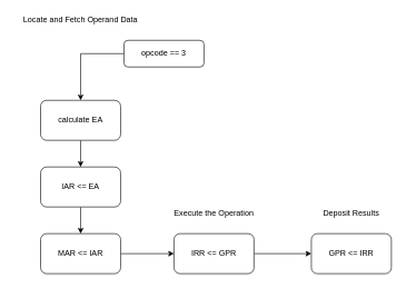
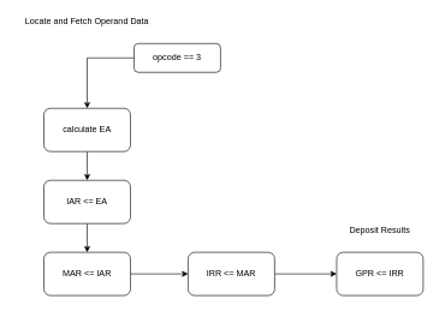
  <mxCell id="0" />
  <mxCell id="1" parent="0" />
  <mxCell id="2" value="" style="edgeStyle=orthogonalEdgeStyle;rounded=0;orthogonalLoop=1;jettySize=auto;html=1;" edge="1" parent="1" source="3" target="5"><mxGeometry relative="1" as="geometry" /></mxCell>
  <mxCell id="3" value="opcode == 3" style="rounded=1;whiteSpace=wrap;html=1;fontSize=12;glass=0;strokeWidth=1;shadow=0;" vertex="1" parent="1"><mxGeometry x="185" y="60" width="120" height="40" as="geometry" /></mxCell>
  <mxCell id="4" value="" style="edgeStyle=orthogonalEdgeStyle;rounded=0;orthogonalLoop=1;jettySize=auto;html=1;" edge="1" parent="1" source="5" target="7"><mxGeometry relative="1" as="geometry" /></mxCell>
  <mxCell id="5" value="calculate EA" style="rounded=1;whiteSpace=wrap;html=1;" vertex="1" parent="1"><mxGeometry x="60" y="150" width="120" height="60" as="geometry" /></mxCell>
  <mxCell id="6" value="" style="edgeStyle=orthogonalEdgeStyle;rounded=0;orthogonalLoop=1;jettySize=auto;html=1;" edge="1" parent="1" source="7" target="9"><mxGeometry relative="1" as="geometry" /></mxCell>
  <mxCell id="7" value="IAR &amp;lt;= EA" style="rounded=1;whiteSpace=wrap;html=1;" vertex="1" parent="1"><mxGeometry x="60" y="250" width="120" height="60" as="geometry" /></mxCell>
  <mxCell id="8" value="" style="edgeStyle=orthogonalEdgeStyle;rounded=0;orthogonalLoop=1;jettySize=auto;html=1;" edge="1" parent="1" source="9" target="11"><mxGeometry relative="1" as="geometry" /></mxCell>
  <mxCell id="9" value="MAR &amp;lt;= IAR" style="rounded=1;whiteSpace=wrap;html=1;" vertex="1" parent="1"><mxGeometry x="60" y="350" width="120" height="60" as="geometry" /></mxCell>
  <mxCell id="10" value="" style="edgeStyle=orthogonalEdgeStyle;rounded=0;orthogonalLoop=1;jettySize=auto;html=1;" edge="1" parent="1" source="11" target="12"><mxGeometry relative="1" as="geometry" /></mxCell>
- <mxCell id="11" value="IRR &amp;lt;= GPR" style="rounded=1;whiteSpace=wrap;html=1;" vertex="1" parent="1"><mxGeometry x="260" y="350" width="120" height="60" as="geometry" /></mxCell>
+ <mxCell id="11" value="IRR &amp;lt;= MAR" style="rounded=1;whiteSpace=wrap;html=1;" vertex="1" parent="1"><mxGeometry x="260" y="350" width="120" height="60" as="geometry" /></mxCell>
  <mxCell id="12" value="GPR &amp;lt;= IRR" style="rounded=1;whiteSpace=wrap;html=1;" vertex="1" parent="1"><mxGeometry x="466" y="350" width="120" height="60" as="geometry" /></mxCell>
  <mxCell id="13" value="Locate and Fetch Operand Data" style="text;html=1;strokeColor=none;fillColor=none;align=center;verticalAlign=middle;whiteSpace=wrap;rounded=0;" vertex="1" parent="1"><mxGeometry x="20" y="20" width="200" height="20" as="geometry" /></mxCell>
- <mxCell id="14" value="Execute the Operation" style="text;html=1;strokeColor=none;fillColor=none;align=center;verticalAlign=middle;whiteSpace=wrap;rounded=0;" vertex="1" parent="1"><mxGeometry x="230" y="310" width="180" height="20" as="geometry" /></mxCell>
  <mxCell id="15" value="Deposit Results" style="text;html=1;strokeColor=none;fillColor=none;align=center;verticalAlign=middle;whiteSpace=wrap;rounded=0;" vertex="1" parent="1"><mxGeometry x="476" y="310" width="100" height="20" as="geometry" /></mxCell>
